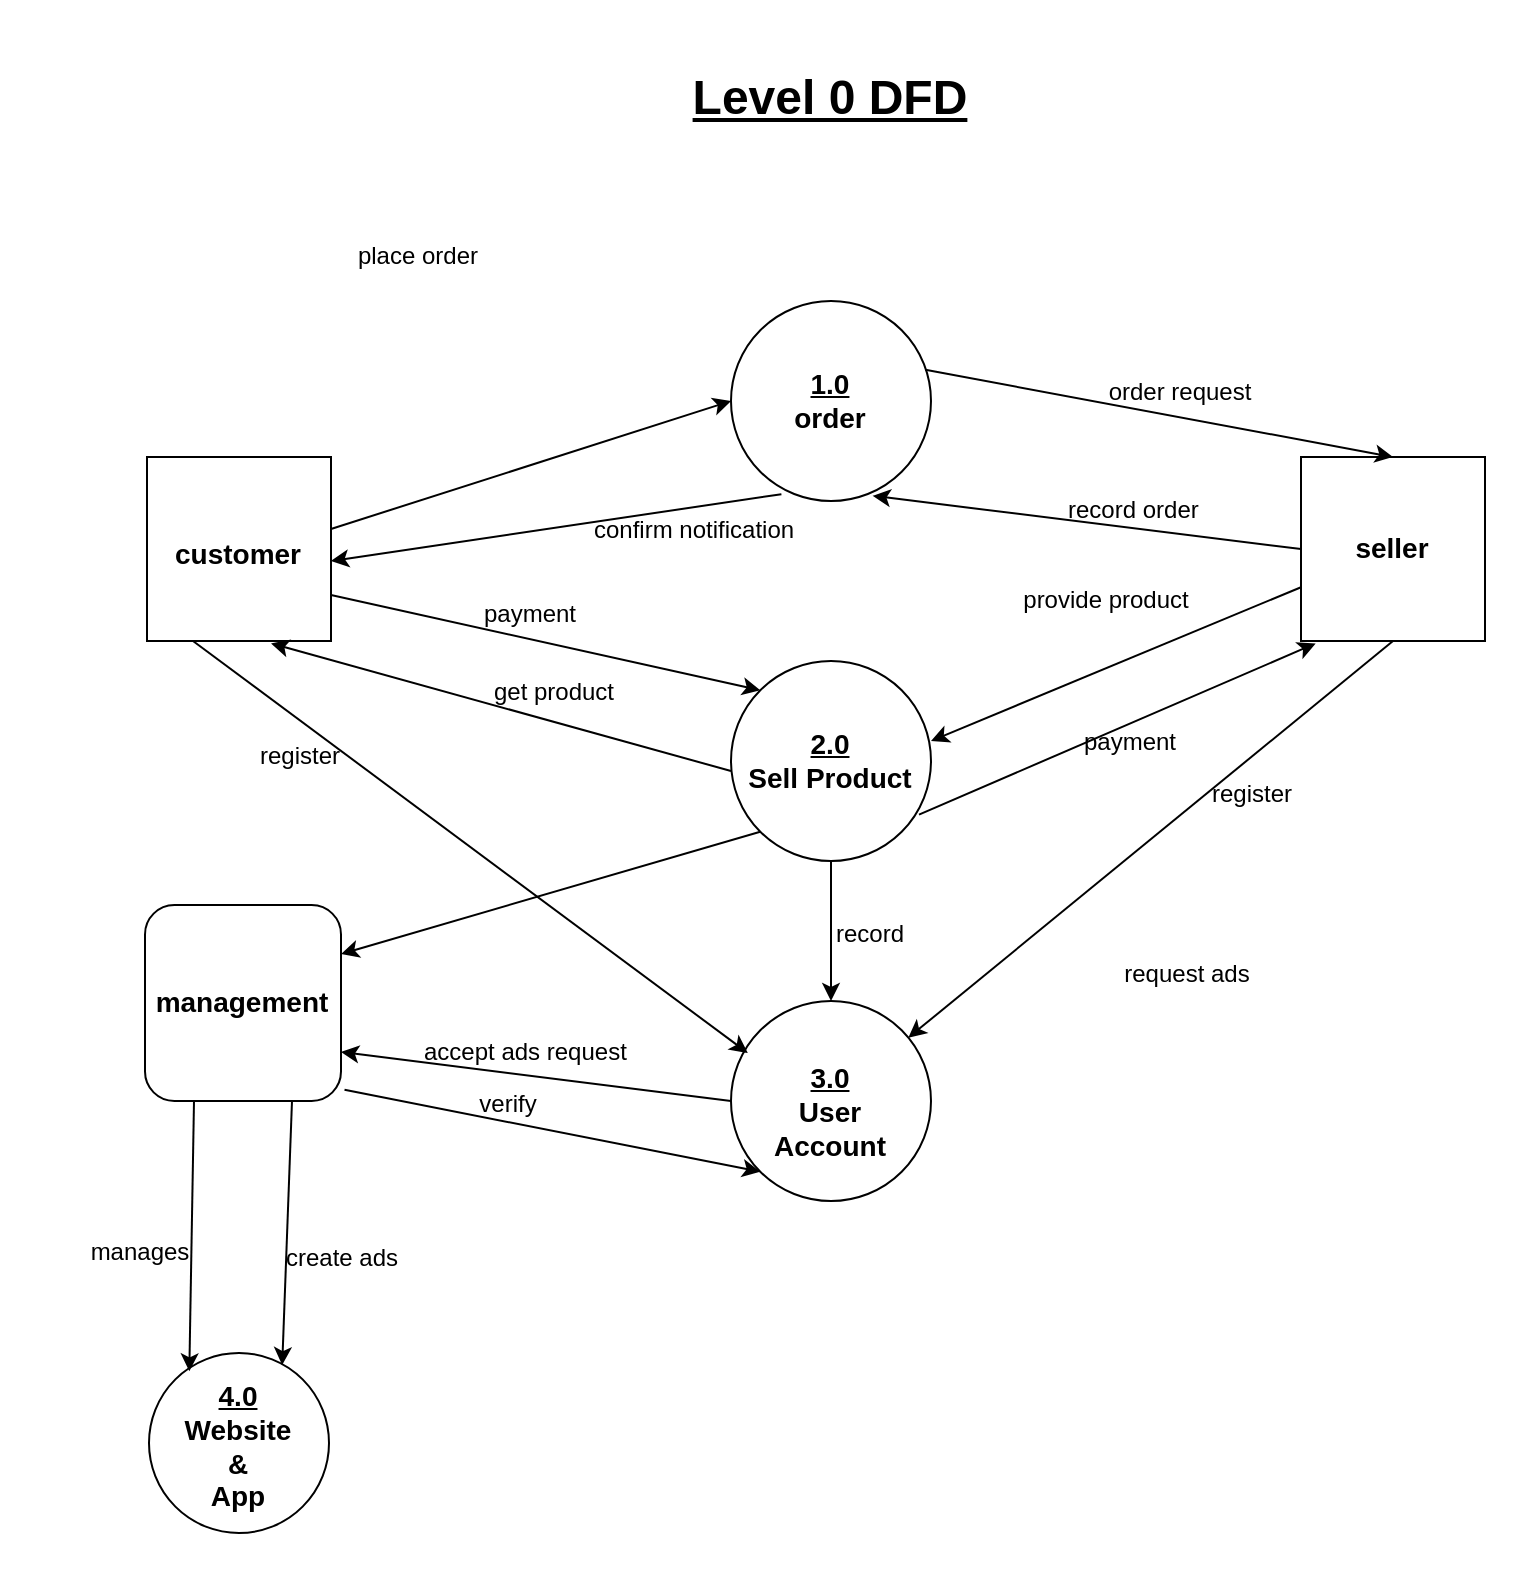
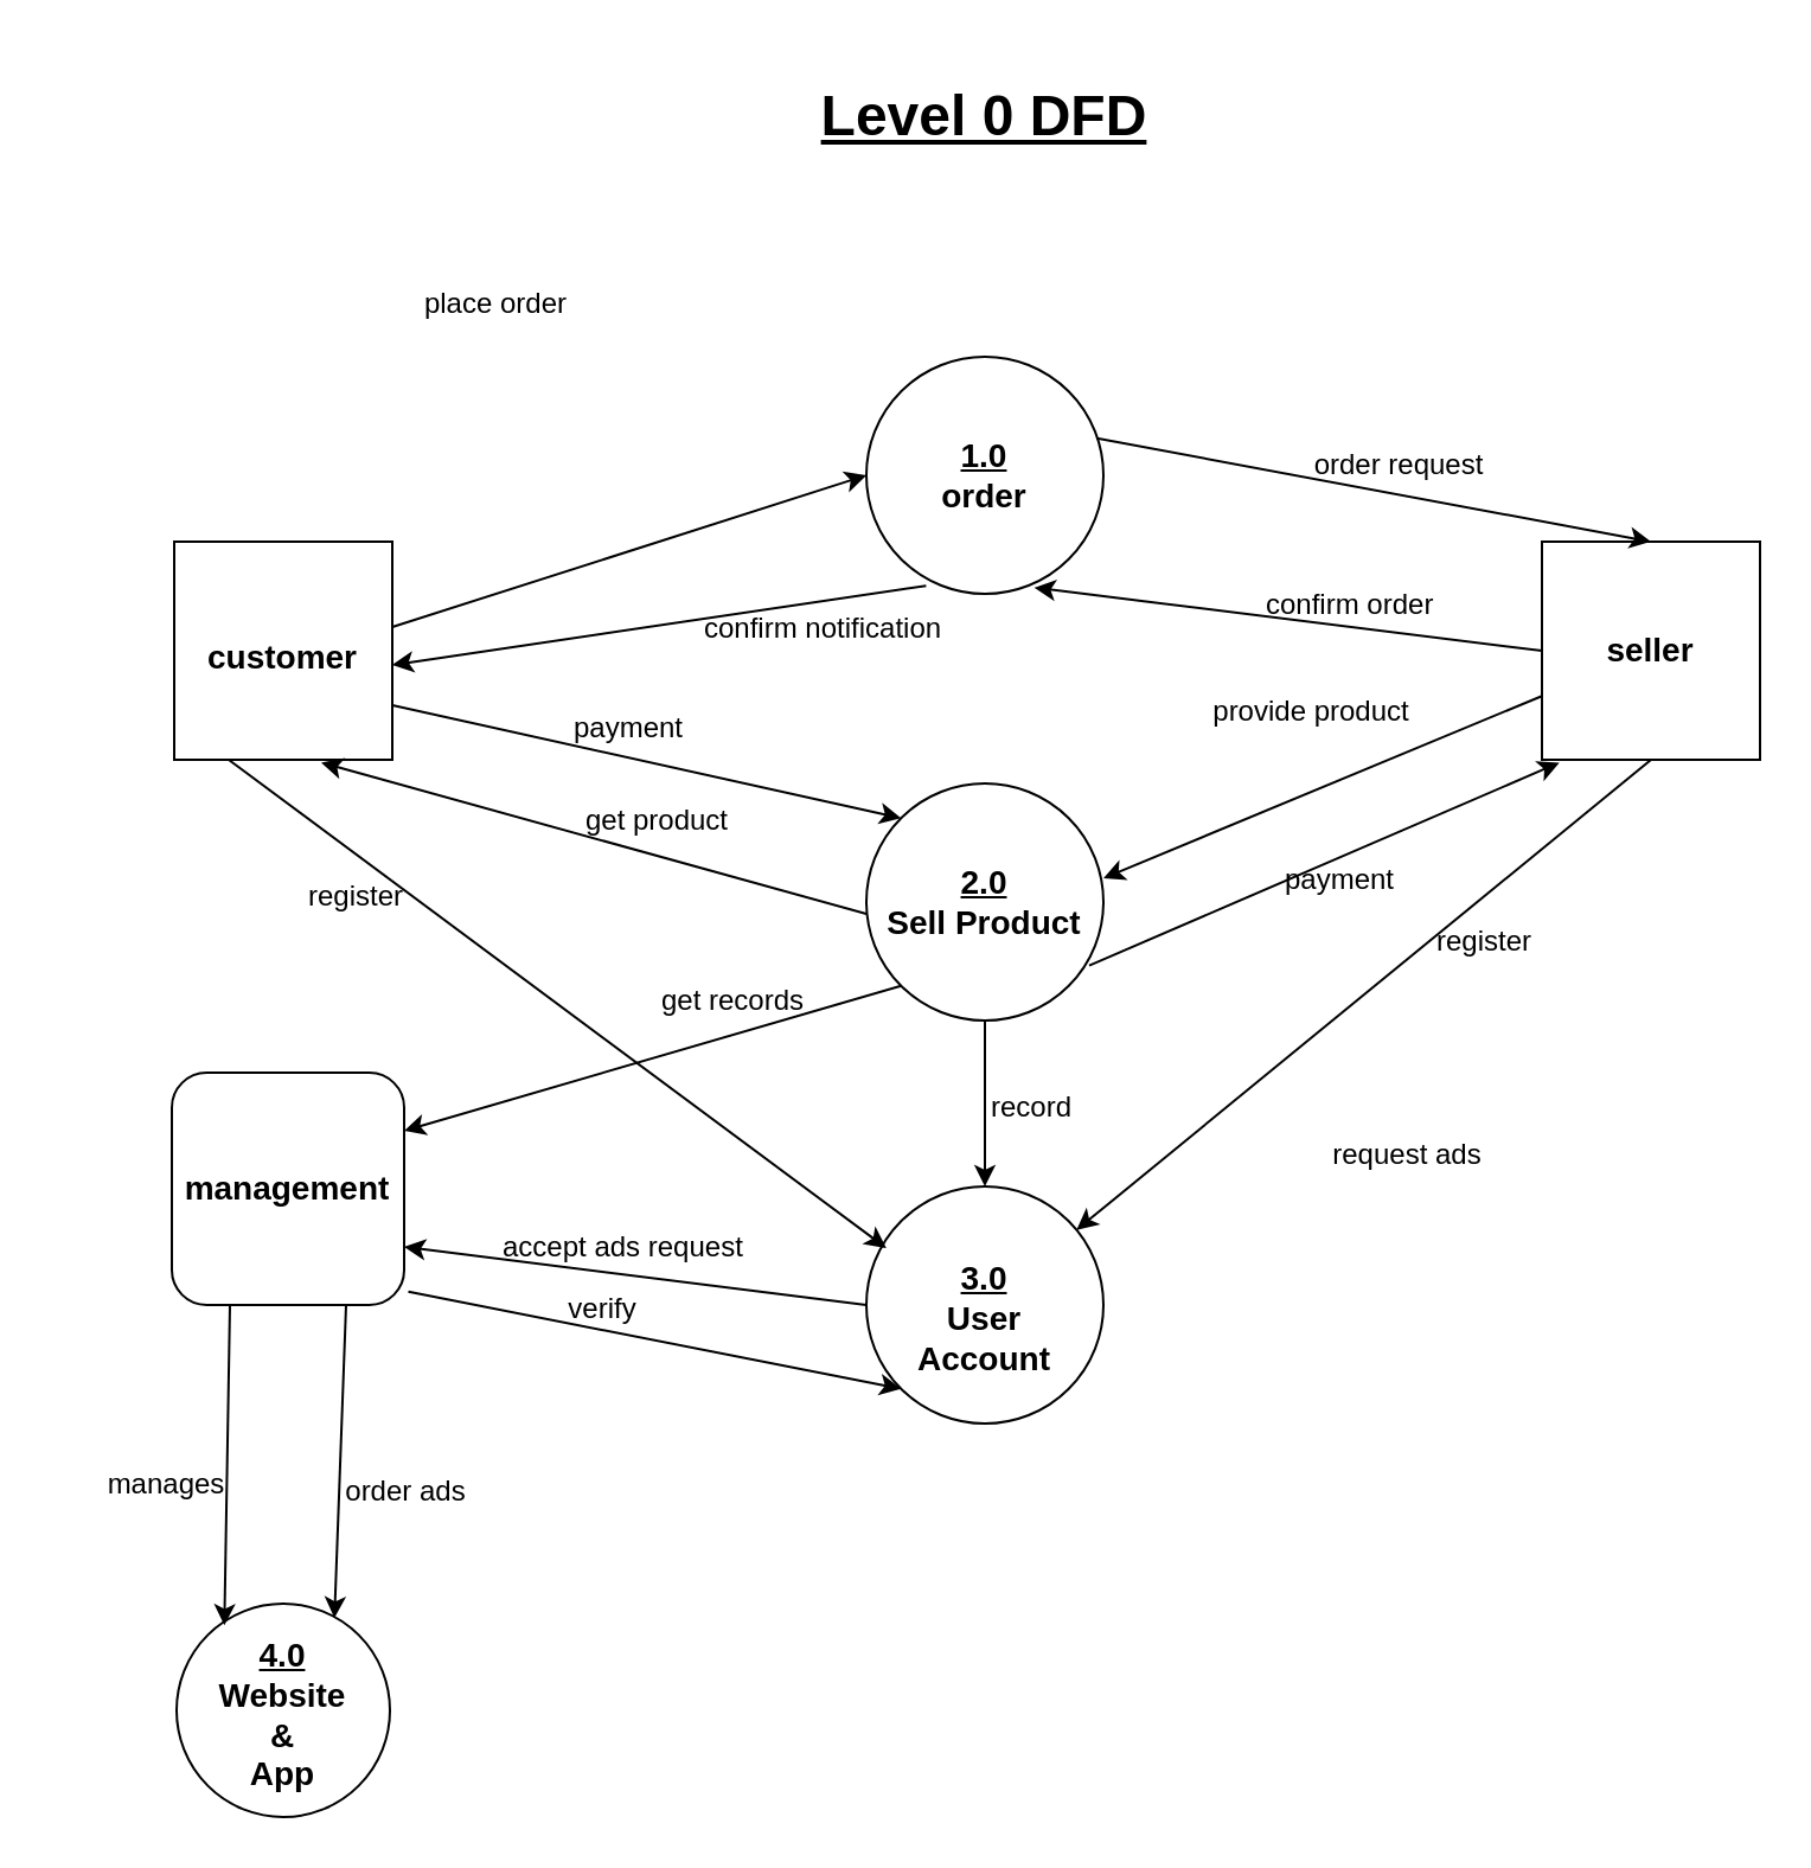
  <mxCell id="0" />
  <mxCell id="1" parent="0" />
  <mxCell id="2" value="" style="ellipse;whiteSpace=wrap;html=1;aspect=fixed;" parent="1" vertex="1"><mxGeometry x="365" y="150" width="100" height="100" as="geometry" /></mxCell>
  <mxCell id="3" value="" style="ellipse;whiteSpace=wrap;html=1;aspect=fixed;" parent="1" vertex="1"><mxGeometry x="365" y="330" width="100" height="100" as="geometry" /></mxCell>
  <mxCell id="4" value="" style="ellipse;whiteSpace=wrap;html=1;aspect=fixed;" parent="1" vertex="1"><mxGeometry x="365" y="500" width="100" height="100" as="geometry" /></mxCell>
  <mxCell id="5" value="" style="whiteSpace=wrap;html=1;aspect=fixed;" parent="1" vertex="1"><mxGeometry x="73" y="228" width="92" height="92" as="geometry" /></mxCell>
  <mxCell id="6" value="&lt;font style=&quot;font-size: 14px&quot;&gt;&lt;b&gt;seller&lt;/b&gt;&lt;/font&gt;" style="whiteSpace=wrap;html=1;aspect=fixed;direction=south;" parent="1" vertex="1"><mxGeometry x="650" y="228" width="92" height="92" as="geometry" /></mxCell>
  <mxCell id="7" value="&lt;font style=&quot;font-size: 14px&quot;&gt;&lt;b&gt;management&lt;/b&gt;&lt;/font&gt;" style="whiteSpace=wrap;html=1;aspect=fixed;rounded=1;" parent="1" vertex="1"><mxGeometry x="72" y="452" width="98" height="98" as="geometry" /></mxCell>
  <mxCell id="8" value="&lt;font style=&quot;font-size: 14px&quot;&gt;&lt;b&gt;customer&lt;/b&gt;&lt;/font&gt;" style="text;html=1;strokeColor=none;fillColor=none;align=center;verticalAlign=middle;whiteSpace=wrap;rounded=0;" parent="1" vertex="1"><mxGeometry x="59" y="267" width="120" height="20" as="geometry" /></mxCell>
  <mxCell id="9" value="&lt;font style=&quot;font-size: 14px&quot;&gt;&lt;b&gt;&lt;u&gt;1.0&lt;/u&gt;&lt;br&gt;order&lt;/b&gt;&lt;/font&gt;" style="text;html=1;strokeColor=none;fillColor=none;align=center;verticalAlign=middle;whiteSpace=wrap;rounded=0;" parent="1" vertex="1"><mxGeometry x="375" y="190" width="80" height="20" as="geometry" /></mxCell>
  <mxCell id="10" value="&lt;b&gt;&lt;font style=&quot;font-size: 14px&quot;&gt;&lt;u&gt;2.0&lt;/u&gt;&lt;br&gt;Sell Product&lt;/font&gt;&lt;/b&gt;" style="text;html=1;strokeColor=none;fillColor=none;align=center;verticalAlign=middle;whiteSpace=wrap;rounded=0;" parent="1" vertex="1"><mxGeometry x="365" y="370" width="100" height="20" as="geometry" /></mxCell>
  <mxCell id="11" value="" style="endArrow=classic;html=1;entryX=0;entryY=0.5;entryDx=0;entryDy=0;" parent="1" target="2" edge="1"><mxGeometry width="50" height="50" relative="1" as="geometry"><mxPoint x="165" y="264" as="sourcePoint" /><mxPoint x="229" y="242" as="targetPoint" /></mxGeometry></mxCell>
  <mxCell id="12" value="place order" style="text;html=1;strokeColor=none;fillColor=none;align=center;verticalAlign=middle;whiteSpace=wrap;rounded=0;" parent="1" vertex="1"><mxGeometry x="139" y="118" width="140" height="20" as="geometry" /></mxCell>
  <mxCell id="13" value="" style="endArrow=classic;html=1;entryX=0;entryY=0.5;entryDx=0;entryDy=0;exitX=0.972;exitY=0.344;exitDx=0;exitDy=0;exitPerimeter=0;" parent="1" source="2" target="6" edge="1"><mxGeometry width="50" height="50" relative="1" as="geometry"><mxPoint x="467" y="188" as="sourcePoint" /><mxPoint x="615" y="193" as="targetPoint" /></mxGeometry></mxCell>
  <mxCell id="14" value="order request" style="text;html=1;strokeColor=none;fillColor=none;align=center;verticalAlign=middle;whiteSpace=wrap;rounded=0;" parent="1" vertex="1"><mxGeometry x="530" y="186" width="120" height="20" as="geometry" /></mxCell>
  <mxCell id="15" value="" style="endArrow=classic;html=1;" parent="1" source="6" edge="1"><mxGeometry width="50" height="50" relative="1" as="geometry"><mxPoint x="645" y="290" as="sourcePoint" /><mxPoint x="465" y="370" as="targetPoint" /></mxGeometry></mxCell>
  <mxCell id="16" value="" style="endArrow=classic;html=1;entryX=0.674;entryY=1.013;entryDx=0;entryDy=0;entryPerimeter=0;exitX=0;exitY=0.75;exitDx=0;exitDy=0;" parent="1" source="10" target="5" edge="1"><mxGeometry width="50" height="50" relative="1" as="geometry"><mxPoint x="205" y="405" as="sourcePoint" /><mxPoint x="255" y="355" as="targetPoint" /></mxGeometry></mxCell>
  <mxCell id="17" value="" style="endArrow=classic;html=1;entryX=1;entryY=0.25;entryDx=0;entryDy=0;exitX=0;exitY=1;exitDx=0;exitDy=0;" parent="1" source="3" target="7" edge="1"><mxGeometry width="50" height="50" relative="1" as="geometry"><mxPoint x="234" y="490" as="sourcePoint" /><mxPoint x="284" y="440" as="targetPoint" /></mxGeometry></mxCell>
  <mxCell id="18" value="" style="endArrow=classic;html=1;exitX=0.25;exitY=1;exitDx=0;exitDy=0;entryX=0.084;entryY=0.26;entryDx=0;entryDy=0;entryPerimeter=0;" parent="1" source="5" target="4" edge="1"><mxGeometry width="50" height="50" relative="1" as="geometry"><mxPoint x="179" y="440" as="sourcePoint" /><mxPoint x="229" y="390" as="targetPoint" /></mxGeometry></mxCell>
  <mxCell id="19" value="" style="endArrow=classic;html=1;exitX=1;exitY=0.5;exitDx=0;exitDy=0;" parent="1" source="6" target="4" edge="1"><mxGeometry width="50" height="50" relative="1" as="geometry"><mxPoint x="605" y="460" as="sourcePoint" /><mxPoint x="462" y="527" as="targetPoint" /></mxGeometry></mxCell>
  <mxCell id="20" value="" style="endArrow=classic;html=1;exitX=1.018;exitY=0.943;exitDx=0;exitDy=0;entryX=0;entryY=1;entryDx=0;entryDy=0;exitPerimeter=0;" parent="1" source="7" target="4" edge="1"><mxGeometry width="50" height="50" relative="1" as="geometry"><mxPoint x="189" y="610" as="sourcePoint" /><mxPoint x="239" y="560" as="targetPoint" /></mxGeometry></mxCell>
  <mxCell id="21" value="get product" style="text;html=1;strokeColor=none;fillColor=none;align=center;verticalAlign=middle;whiteSpace=wrap;rounded=0;" parent="1" vertex="1"><mxGeometry x="202" y="336" width="150" height="20" as="geometry" /></mxCell>
  <mxCell id="22" value="provide product" style="text;html=1;strokeColor=none;fillColor=none;align=center;verticalAlign=middle;whiteSpace=wrap;rounded=0;" parent="1" vertex="1"><mxGeometry x="508" y="290" width="90" height="20" as="geometry" /></mxCell>
+ <mxCell id="23" value="get records" style="text;html=1;strokeColor=none;fillColor=none;align=center;verticalAlign=middle;whiteSpace=wrap;rounded=0;" parent="1" vertex="1"><mxGeometry x="254" y="412" width="110" height="20" as="geometry" /></mxCell>
  <mxCell id="24" value="&lt;font style=&quot;font-size: 14px&quot;&gt;&lt;b&gt;&lt;u&gt;3.0&lt;/u&gt;&lt;br&gt;User Account&lt;/b&gt;&lt;/font&gt;" style="text;html=1;strokeColor=none;fillColor=none;align=center;verticalAlign=middle;whiteSpace=wrap;rounded=0;" parent="1" vertex="1"><mxGeometry x="375" y="546" width="80" height="20" as="geometry" /></mxCell>
  <mxCell id="25" value="register" style="text;html=1;strokeColor=none;fillColor=none;align=center;verticalAlign=middle;whiteSpace=wrap;rounded=0;" parent="1" vertex="1"><mxGeometry x="90" y="368" width="120" height="20" as="geometry" /></mxCell>
  <mxCell id="26" value="register" style="text;html=1;strokeColor=none;fillColor=none;align=center;verticalAlign=middle;whiteSpace=wrap;rounded=0;" parent="1" vertex="1"><mxGeometry x="561" y="387" width="130" height="20" as="geometry" /></mxCell>
  <mxCell id="27" value="" style="endArrow=classic;html=1;exitX=1;exitY=0.75;exitDx=0;exitDy=0;entryX=0;entryY=0;entryDx=0;entryDy=0;" parent="1" source="5" target="3" edge="1"><mxGeometry width="50" height="50" relative="1" as="geometry"><mxPoint x="234" y="345" as="sourcePoint" /><mxPoint x="284" y="295" as="targetPoint" /></mxGeometry></mxCell>
  <mxCell id="28" value="" style="endArrow=classic;html=1;exitX=0.94;exitY=0.768;exitDx=0;exitDy=0;exitPerimeter=0;entryX=1.013;entryY=0.92;entryDx=0;entryDy=0;entryPerimeter=0;" parent="1" source="3" target="6" edge="1"><mxGeometry width="50" height="50" relative="1" as="geometry"><mxPoint x="490" y="415" as="sourcePoint" /><mxPoint x="540" y="365" as="targetPoint" /></mxGeometry></mxCell>
  <mxCell id="29" value="payment" style="text;html=1;strokeColor=none;fillColor=none;align=center;verticalAlign=middle;whiteSpace=wrap;rounded=0;" parent="1" vertex="1"><mxGeometry x="200" y="297" width="130" height="20" as="geometry" /></mxCell>
  <mxCell id="30" value="payment" style="text;html=1;strokeColor=none;fillColor=none;align=center;verticalAlign=middle;whiteSpace=wrap;rounded=0;" parent="1" vertex="1"><mxGeometry x="515" y="361" width="100" height="20" as="geometry" /></mxCell>
  <mxCell id="31" value="verify" style="text;html=1;strokeColor=none;fillColor=none;align=center;verticalAlign=middle;whiteSpace=wrap;rounded=0;" parent="1" vertex="1"><mxGeometry x="189" y="542" width="130" height="20" as="geometry" /></mxCell>
  <mxCell id="32" value="" style="ellipse;whiteSpace=wrap;html=1;aspect=fixed;" parent="1" vertex="1"><mxGeometry x="74" y="676" width="90" height="90" as="geometry" /></mxCell>
  <mxCell id="33" value="" style="endArrow=classic;html=1;entryX=0.224;entryY=0.102;entryDx=0;entryDy=0;entryPerimeter=0;exitX=0.25;exitY=1;exitDx=0;exitDy=0;" parent="1" source="7" target="32" edge="1"><mxGeometry width="50" height="50" relative="1" as="geometry"><mxPoint x="55" y="840" as="sourcePoint" /><mxPoint x="85" y="790" as="targetPoint" /></mxGeometry></mxCell>
  <mxCell id="34" value="&lt;font style=&quot;font-size: 14px&quot;&gt;&lt;b&gt;&lt;u&gt;4.0&lt;/u&gt;&lt;br&gt;Website&lt;br&gt;&amp;amp;&lt;br&gt;App&lt;br&gt;&lt;/b&gt;&lt;/font&gt;" style="text;html=1;strokeColor=none;fillColor=none;align=center;verticalAlign=middle;whiteSpace=wrap;rounded=0;" parent="1" vertex="1"><mxGeometry x="99" y="713" width="40" height="20" as="geometry" /></mxCell>
  <mxCell id="35" value="" style="endArrow=classic;html=1;exitX=0.75;exitY=1;exitDx=0;exitDy=0;entryX=0.74;entryY=0.067;entryDx=0;entryDy=0;entryPerimeter=0;" parent="1" source="7" target="32" edge="1"><mxGeometry width="50" height="50" relative="1" as="geometry"><mxPoint x="55" y="840" as="sourcePoint" /><mxPoint x="105" y="790" as="targetPoint" /></mxGeometry></mxCell>
  <mxCell id="36" value="manages" style="text;html=1;strokeColor=none;fillColor=none;align=center;verticalAlign=middle;whiteSpace=wrap;rounded=0;" parent="1" vertex="1"><mxGeometry x="20" y="616" width="100" height="20" as="geometry" /></mxCell>
- <mxCell id="37" value="create ads" style="text;html=1;strokeColor=none;fillColor=none;align=center;verticalAlign=middle;whiteSpace=wrap;rounded=0;" parent="1" vertex="1"><mxGeometry x="116" y="619" width="110" height="20" as="geometry" /></mxCell>
+ <mxCell id="37" value="order ads" style="text;html=1;strokeColor=none;fillColor=none;align=center;verticalAlign=middle;whiteSpace=wrap;rounded=0;" parent="1" vertex="1"><mxGeometry x="116" y="619" width="110" height="20" as="geometry" /></mxCell>
  <mxCell id="38" value="&lt;font style=&quot;font-size: 24px&quot;&gt;&lt;b&gt;&lt;u&gt;Level 0 DFD&lt;/u&gt;&lt;/b&gt;&lt;/font&gt;" style="text;html=1;strokeColor=none;fillColor=none;align=center;verticalAlign=middle;whiteSpace=wrap;rounded=0;" parent="1" vertex="1"><mxGeometry x="330" y="20" width="170" height="57" as="geometry" /></mxCell>
  <mxCell id="39" value="request ads" style="text;html=1;resizable=0;points=[];autosize=1;align=center;verticalAlign=top;spacingTop=-4;" vertex="1" parent="1"><mxGeometry x="553" y="477" width="80" height="20" as="geometry" /></mxCell>
  <mxCell id="40" value="" style="endArrow=classic;html=1;exitX=0;exitY=0.5;exitDx=0;exitDy=0;entryX=1;entryY=0.75;entryDx=0;entryDy=0;" edge="1" parent="1" source="4" target="7"><mxGeometry width="50" height="50" relative="1" as="geometry"><mxPoint x="225" y="547" as="sourcePoint" /><mxPoint x="275" y="497" as="targetPoint" /></mxGeometry></mxCell>
  <mxCell id="41" value="accept ads request" style="text;html=1;resizable=0;points=[];autosize=1;align=left;verticalAlign=top;spacingTop=-4;" vertex="1" parent="1"><mxGeometry x="210" y="516" width="120" height="20" as="geometry" /></mxCell>
  <mxCell id="42" value="" style="endArrow=classic;html=1;entryX=0.708;entryY=0.974;entryDx=0;entryDy=0;entryPerimeter=0;exitX=0.5;exitY=1;exitDx=0;exitDy=0;" edge="1" parent="1" source="6" target="2"><mxGeometry width="50" height="50" relative="1" as="geometry"><mxPoint x="645" y="267" as="sourcePoint" /><mxPoint x="425" y="267" as="targetPoint" /></mxGeometry></mxCell>
  <mxCell id="43" value="" style="endArrow=classic;html=1;entryX=0.883;entryY=0.65;entryDx=0;entryDy=0;entryPerimeter=0;exitX=0.252;exitY=0.966;exitDx=0;exitDy=0;exitPerimeter=0;" edge="1" parent="1" source="2" target="8"><mxGeometry width="50" height="50" relative="1" as="geometry"><mxPoint x="450" y="361" as="sourcePoint" /><mxPoint x="500" y="311" as="targetPoint" /></mxGeometry></mxCell>
- <mxCell id="44" value="record order" style="text;html=1;resizable=0;points=[];autosize=1;align=left;verticalAlign=top;spacingTop=-4;" vertex="1" parent="1"><mxGeometry x="532" y="245" width="90" height="20" as="geometry" /></mxCell>
+ <mxCell id="44" value="confirm order" style="text;html=1;resizable=0;points=[];autosize=1;align=left;verticalAlign=top;spacingTop=-4;" vertex="1" parent="1"><mxGeometry x="532" y="245" width="90" height="20" as="geometry" /></mxCell>
  <mxCell id="45" value="confirm notification" style="text;html=1;resizable=0;points=[];autosize=1;align=left;verticalAlign=top;spacingTop=-4;" vertex="1" parent="1"><mxGeometry x="295" y="255" width="120" height="20" as="geometry" /></mxCell>
  <mxCell id="46" value="" style="endArrow=classic;html=1;exitX=0.5;exitY=1;exitDx=0;exitDy=0;entryX=0.5;entryY=0;entryDx=0;entryDy=0;" edge="1" parent="1" source="3" target="4"><mxGeometry width="50" height="50" relative="1" as="geometry"><mxPoint x="390" y="487" as="sourcePoint" /><mxPoint x="440" y="437" as="targetPoint" /></mxGeometry></mxCell>
  <mxCell id="47" value="record" style="text;html=1;resizable=0;points=[];autosize=1;align=left;verticalAlign=top;spacingTop=-4;" vertex="1" parent="1"><mxGeometry x="416" y="457" width="50" height="20" as="geometry" /></mxCell>
